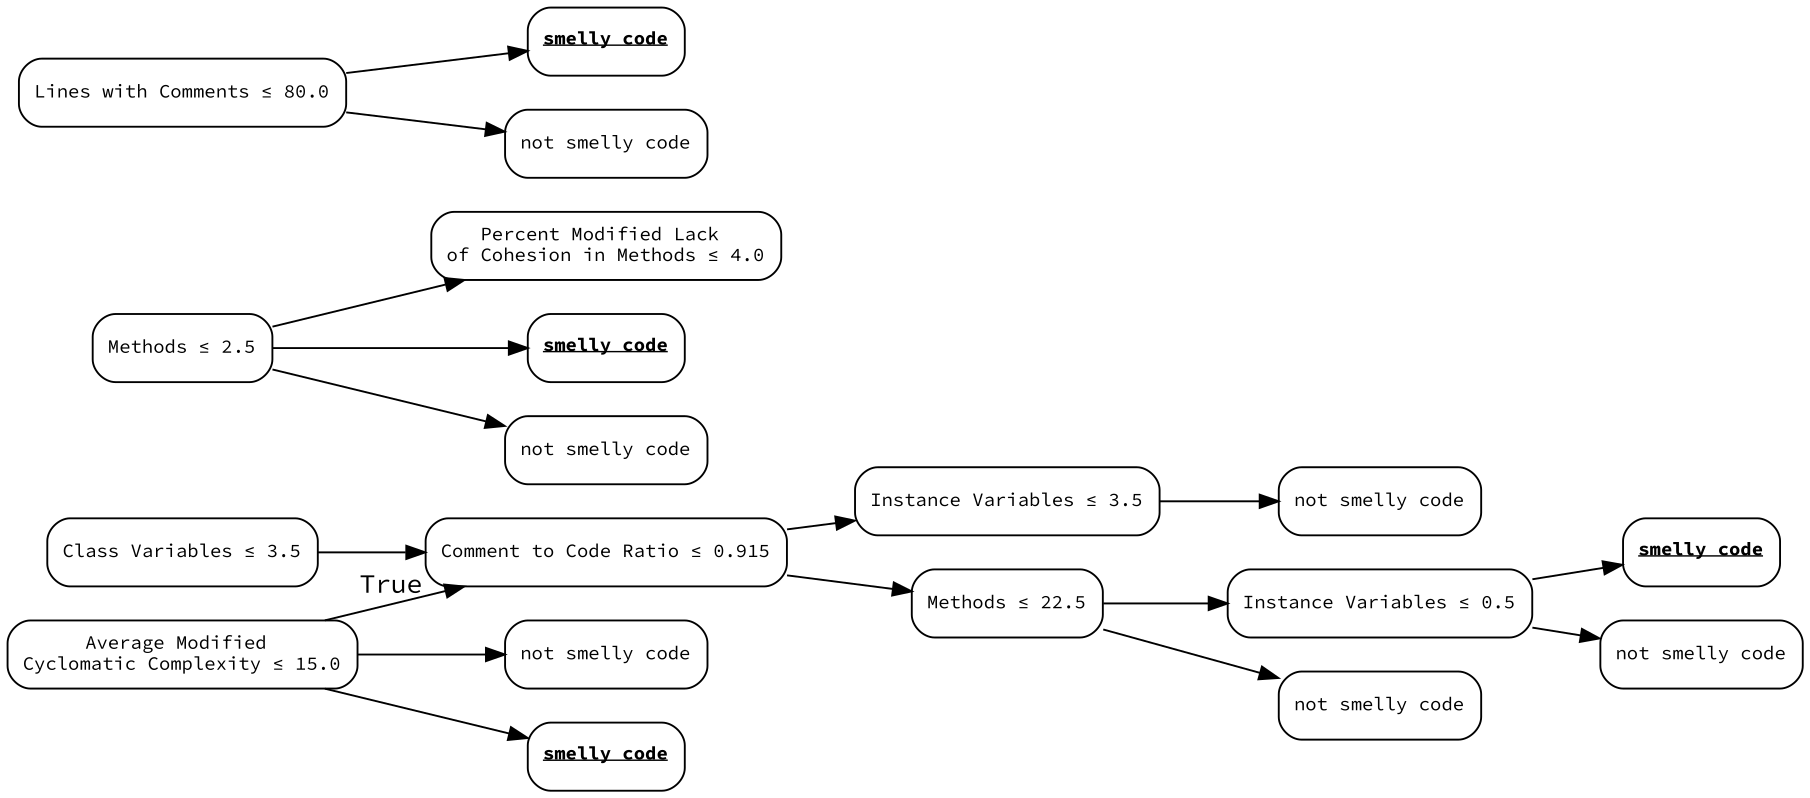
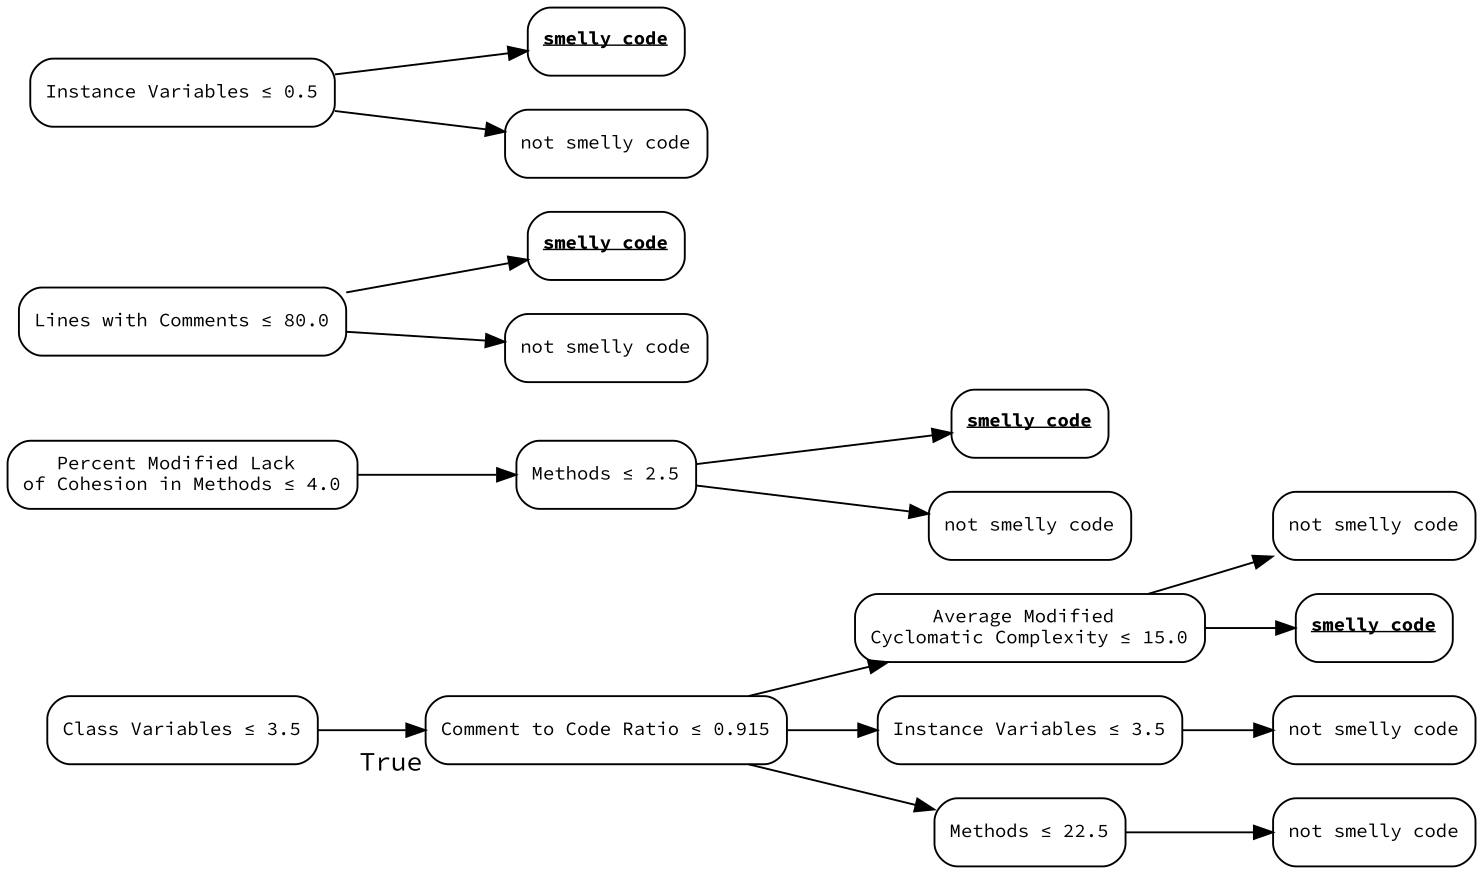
  digraph {
    fontname="Source Code Pro"
    rankdir=LR
    node [color=black fontname="Source Code Pro" fontsize=10 shape=box style=rounded]
    edge [fontname="Source Code Pro"]
    n1 [label=<Class Variables &le; 3.5> width=0.5]
    n2 [label=<Comment to Code Ratio &le; 0.915> width=0.5]
    n3 [label=<Average Modified <br/>Cyclomatic Complexity &le; 15.0> width=0.5]
    n4 [label=<Instance Variables &le; 3.5> width=0.5]
    n5 [label=<Methods &le; 22.5> width=0.5]
    n6 [label=<Percent Modified Lack <br/>of Cohesion in Methods &le; 4.0> width=0.5]
    n7 [label=<Methods &le; 2.5> width=0.5]
    n8 [label=<not smelly code> width=0.5]
    n9 [label=<<u><b>smelly code</b></u>> width=0.5]
    n10 [label=<not smelly code> width=0.5]
    n11 [label=<Lines with Comments &le; 80.0> width=0.5]
    n12 [label=<<u><b>smelly code</b></u>> width=0.5]
    n13 [label=<not smelly code> width=0.5]
    n14 [label=<Instance Variables &le; 0.5> width=0.5]
    n15 [label=<not smelly code> width=0.5]
    n16 [label=<<u><b>smelly code</b></u>> width=0.5]
    n17 [label=<not smelly code> width=0.5]
    n18 [label=<<u><b>smelly code</b></u>> width=0.5]
    n19 [label=<not smelly code> width=0.5]
    n1 -> n2 [headlabel=True labelangle=45 labeldistance=2.5]
-   n3 -> n2
+   n2 -> n3
    n2 -> n4
    n2 -> n5
    n3 -> n8
    n3 -> n9
    n4 -> n10
-   n5 -> n14
    n5 -> n15
-   n7 -> n6
+   n6 -> n7
    n7 -> n16
    n7 -> n17
    n11 -> n12
    n11 -> n13
    n14 -> n18
    n14 -> n19
  }
